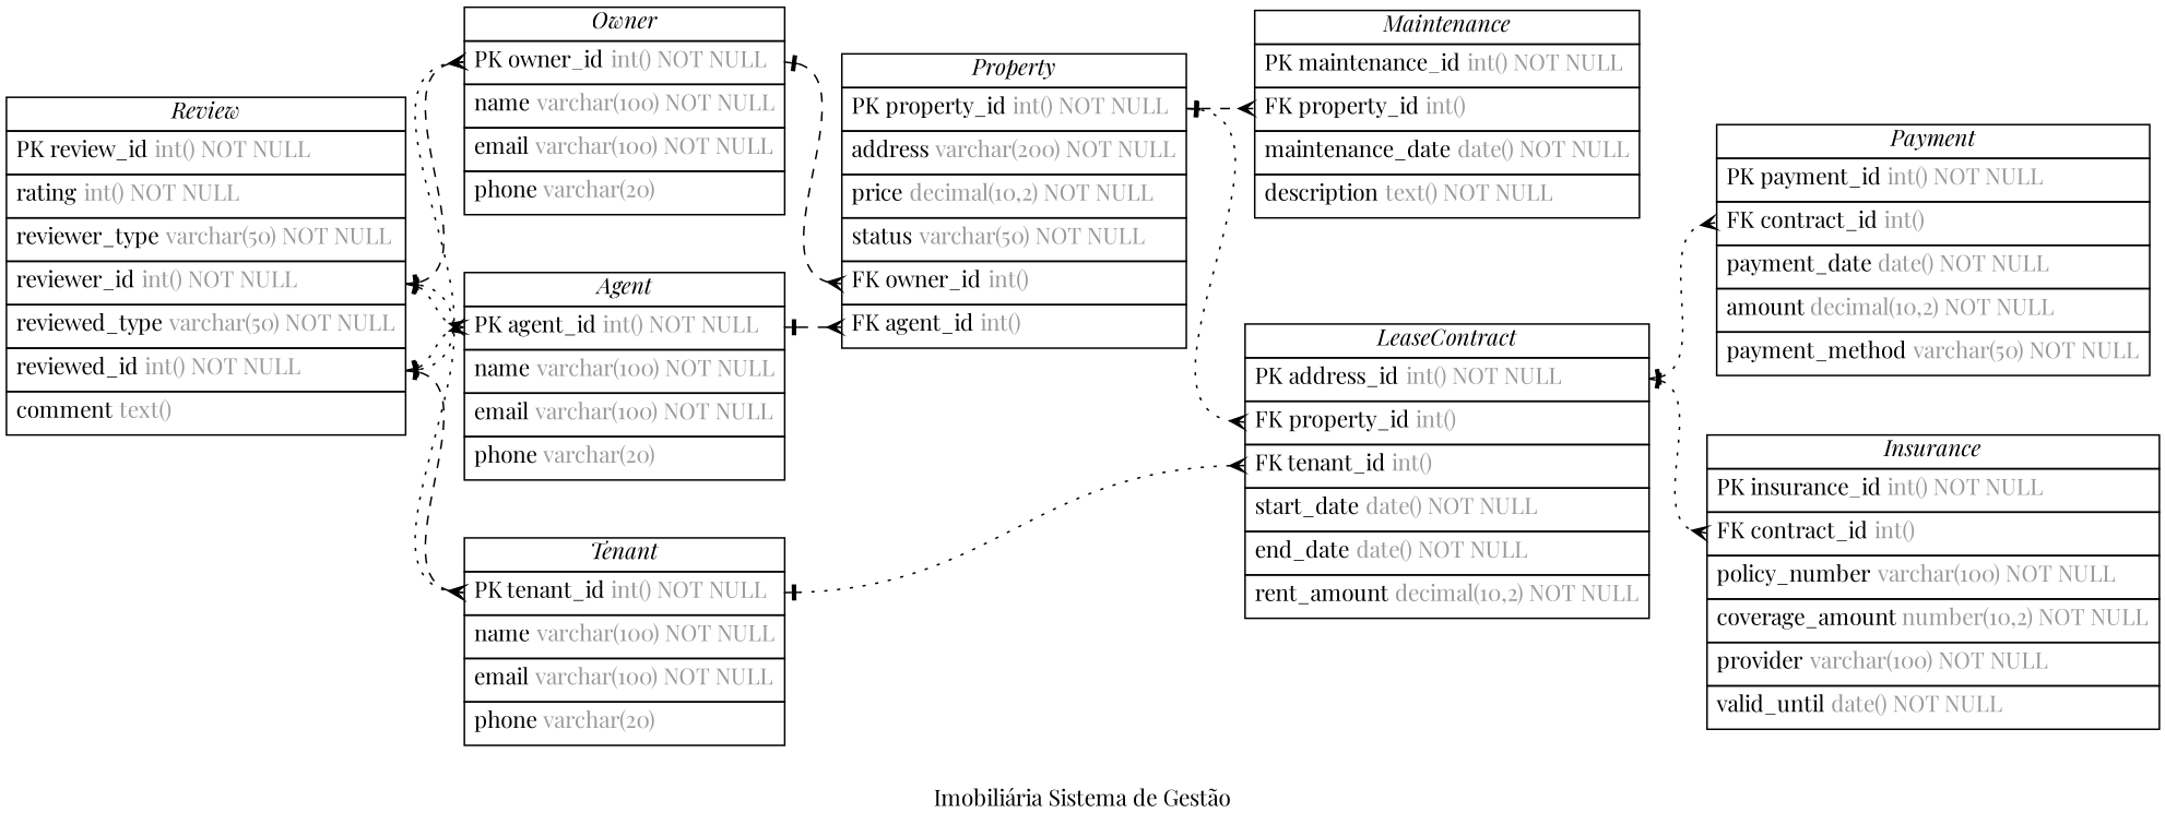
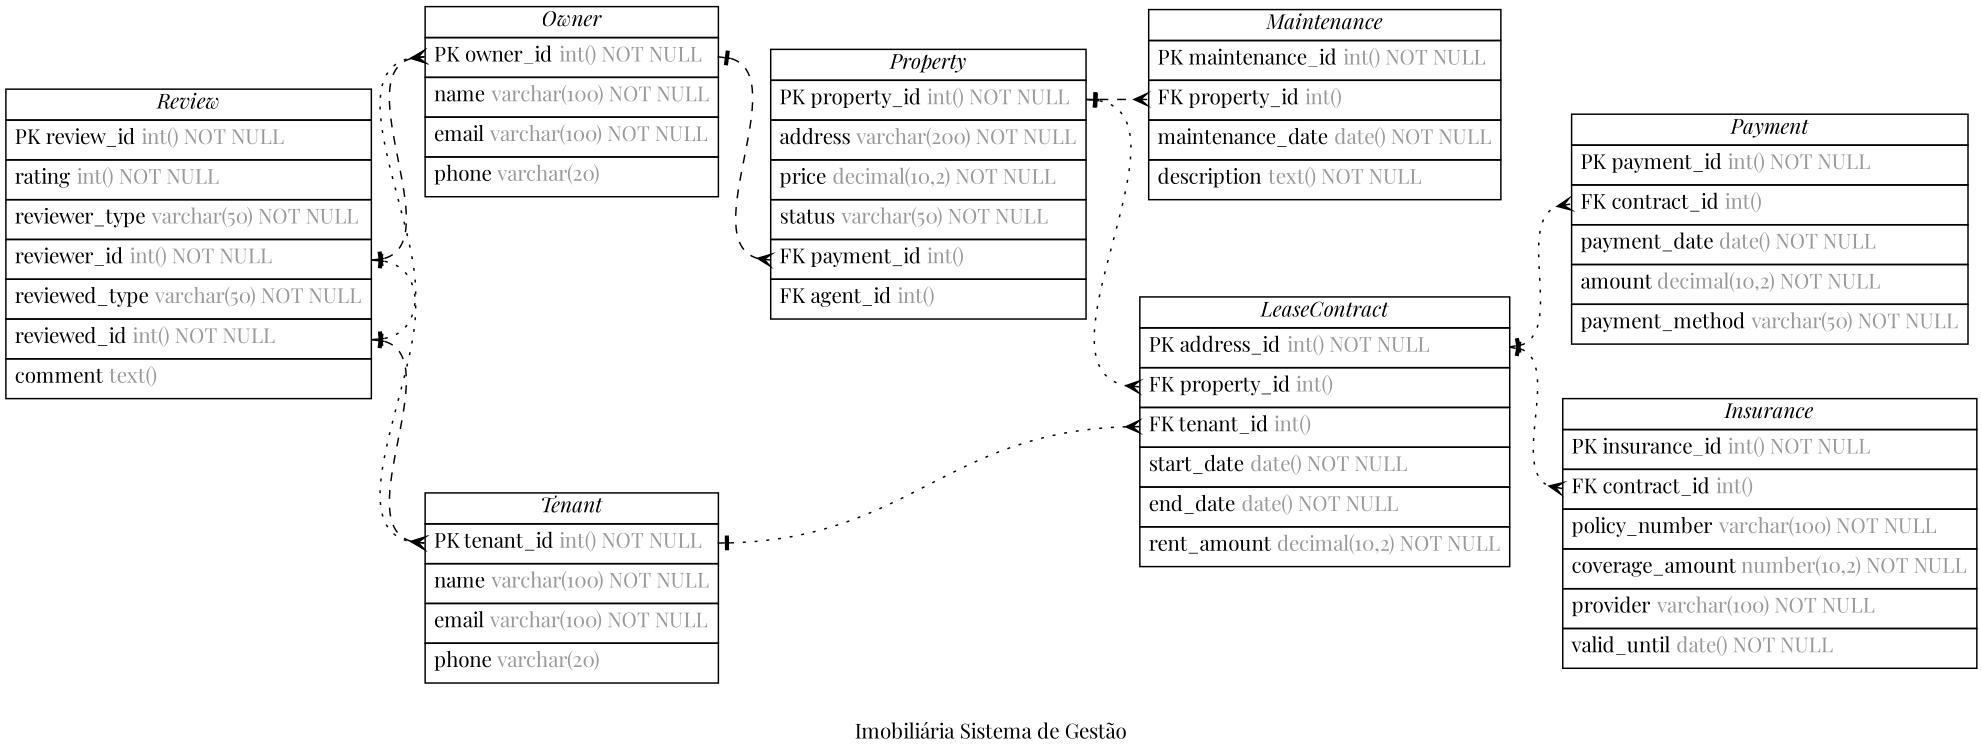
  digraph {
    concentrate=true
    fontname="Playfair Display"
    label="Imobiliária Sistema de Gestão"
    nodesep=0.5
    rankdir=LR
    splines=spline
    node [fontname="Playfair Display" shape=plain]
    edge [arrowhead=ocrow arrowsize=0.9 arrowtail=noneotee dir=both fontname="Playfair Display" fontsize=12 headport=agent_id labelangle=32 labeldistance=1.8 penwidth=1.0 style=dotted tailport=reviewer_id]
-   n1 [label=<         <table border="0" cellborder="1" cellspacing="0" >         <tr><td><i>Agent</i></td></tr>         <tr><td port="agent_id" align="left" cellpadding="5">PK agent_id <font color="grey60">int() NOT NULL</font></td></tr>         <tr><td port="name" align="left" cellpadding="5">name <font color="grey60">varchar(100) NOT NULL</font></td></tr>         <tr><td port="email" align="left" cellpadding="5">email <font color="grey60">varchar(100) NOT NULL</font></td></tr>         <tr><td port="phone" align="left" cellpadding="5">phone <font color="grey60">varchar(20)</font></td></tr>     </table>>]
-   n2 [label=<         <table border="0" cellborder="1" cellspacing="0" >         <tr><td><i>Property</i></td></tr>         <tr><td port="property_id" align="left" cellpadding="5">PK property_id <font color="grey60">int() NOT NULL</font></td></tr>         <tr><td port="address" align="left" cellpadding="5">address <font color="grey60">varchar(200) NOT NULL</font></td></tr>         <tr><td port="price" align="left" cellpadding="5">price <font color="grey60">decimal(10,2) NOT NULL</font></td></tr>         <tr><td port="status" align="left" cellpadding="5">status <font color="grey60">varchar(50) NOT NULL</font></td></tr>         <tr><td port="owner_id" align="left" cellpadding="5">FK owner_id <font color="grey60">int()</font></td></tr>         <tr><td port="agent_id" align="left" cellpadding="5">FK agent_id <font color="grey60">int()</font></td></tr>     </table>>]
+   n2 [label=<         <table border="0" cellborder="1" cellspacing="0" >         <tr><td><i>Property</i></td></tr>         <tr><td port="property_id" align="left" cellpadding="5">PK property_id <font color="grey60">int() NOT NULL</font></td></tr>         <tr><td port="address" align="left" cellpadding="5">address <font color="grey60">varchar(200) NOT NULL</font></td></tr>         <tr><td port="price" align="left" cellpadding="5">price <font color="grey60">decimal(10,2) NOT NULL</font></td></tr>         <tr><td port="status" align="left" cellpadding="5">status <font color="grey60">varchar(50) NOT NULL</font></td></tr>         <tr><td port="owner_id" align="left" cellpadding="5">FK payment_id <font color="grey60">int()</font></td></tr>         <tr><td port="agent_id" align="left" cellpadding="5">FK agent_id <font color="grey60">int()</font></td></tr>     </table>>]
    n3 [label=<         <table border="0" cellborder="1" cellspacing="0" >         <tr><td><i>LeaseContract</i></td></tr>         <tr><td port="contract_id" align="left" cellpadding="5">PK address_id <font color="grey60">int() NOT NULL</font></td></tr>         <tr><td port="property_id" align="left" cellpadding="5">FK property_id <font color="grey60">int()</font></td></tr>         <tr><td port="tenant_id" align="left" cellpadding="5">FK tenant_id <font color="grey60">int()</font></td></tr>         <tr><td port="start_date" align="left" cellpadding="5">start_date <font color="grey60">date() NOT NULL</font></td></tr>         <tr><td port="end_date" align="left" cellpadding="5">end_date <font color="grey60">date() NOT NULL</font></td></tr>         <tr><td port="rent_amount" align="left" cellpadding="5">rent_amount <font color="grey60">decimal(10,2) NOT NULL</font></td></tr>     </table>>]
    n4 [label=<         <table border="0" cellborder="1" cellspacing="0" >         <tr><td><i>Maintenance</i></td></tr>         <tr><td port="maintenance_id" align="left" cellpadding="5">PK maintenance_id <font color="grey60">int() NOT NULL</font></td></tr>         <tr><td port="property_id" align="left" cellpadding="5">FK property_id <font color="grey60">int()</font></td></tr>         <tr><td port="maintenance_date" align="left" cellpadding="5">maintenance_date <font color="grey60">date() NOT NULL</font></td></tr>         <tr><td port="description" align="left" cellpadding="5">description <font color="grey60">text() NOT NULL</font></td></tr>     </table>>]
    n5 [label=<         <table border="0" cellborder="1" cellspacing="0" >         <tr><td><i>Owner</i></td></tr>         <tr><td port="owner_id" align="left" cellpadding="5">PK owner_id <font color="grey60">int() NOT NULL</font></td></tr>         <tr><td port="name" align="left" cellpadding="5">name <font color="grey60">varchar(100) NOT NULL</font></td></tr>         <tr><td port="email" align="left" cellpadding="5">email <font color="grey60">varchar(100) NOT NULL</font></td></tr>         <tr><td port="phone" align="left" cellpadding="5">phone <font color="grey60">varchar(20)</font></td></tr>     </table>>]
    n6 [label=<         <table border="0" cellborder="1" cellspacing="0" >         <tr><td><i>Tenant</i></td></tr>         <tr><td port="tenant_id" align="left" cellpadding="5">PK tenant_id <font color="grey60">int() NOT NULL</font></td></tr>         <tr><td port="name" align="left" cellpadding="5">name <font color="grey60">varchar(100) NOT NULL</font></td></tr>         <tr><td port="email" align="left" cellpadding="5">email <font color="grey60">varchar(100) NOT NULL</font></td></tr>         <tr><td port="phone" align="left" cellpadding="5">phone <font color="grey60">varchar(20)</font></td></tr>     </table>>]
    n7 [label=<         <table border="0" cellborder="1" cellspacing="0" >         <tr><td><i>Payment</i></td></tr>         <tr><td port="payment_id" align="left" cellpadding="5">PK payment_id <font color="grey60">int() NOT NULL</font></td></tr>         <tr><td port="contract_id" align="left" cellpadding="5">FK contract_id <font color="grey60">int()</font></td></tr>         <tr><td port="payment_date" align="left" cellpadding="5">payment_date <font color="grey60">date() NOT NULL</font></td></tr>         <tr><td port="amount" align="left" cellpadding="5">amount <font color="grey60">decimal(10,2) NOT NULL</font></td></tr>         <tr><td port="payment_method" align="left" cellpadding="5">payment_method <font color="grey60">varchar(50) NOT NULL</font></td></tr>     </table>>]
    n8 [label=<         <table border="0" cellborder="1" cellspacing="0" >         <tr><td><i>Insurance</i></td></tr>         <tr><td port="insurance_id" align="left" cellpadding="5">PK insurance_id <font color="grey60">int() NOT NULL</font></td></tr>         <tr><td port="contract_id" align="left" cellpadding="5">FK contract_id <font color="grey60">int()</font></td></tr>         <tr><td port="policy_number" align="left" cellpadding="5">policy_number <font color="grey60">varchar(100) NOT NULL</font></td></tr>         <tr><td port="coverage_amount" align="left" cellpadding="5">coverage_amount <font color="grey60">number(10,2) NOT NULL</font></td></tr>         <tr><td port="provider" align="left" cellpadding="5">provider <font color="grey60">varchar(100) NOT NULL</font></td></tr>         <tr><td port="valid_until" align="left" cellpadding="5">valid_until <font color="grey60">date() NOT NULL</font></td></tr>     </table>>]
    n9 [label=<         <table border="0" cellborder="1" cellspacing="0" >         <tr><td><i>Review</i></td></tr>         <tr><td port="review_id" align="left" cellpadding="5">PK review_id <font color="grey60">int() NOT NULL</font></td></tr>         <tr><td port="rating" align="left" cellpadding="5">rating <font color="grey60">int() NOT NULL</font></td></tr>         <tr><td port="reviewer_type" align="left" cellpadding="5">reviewer_type <font color="grey60">varchar(50) NOT NULL</font></td></tr>         <tr><td port="reviewer_id" align="left" cellpadding="5">reviewer_id <font color="grey60">int() NOT NULL</font></td></tr>         <tr><td port="reviewed_type" align="left" cellpadding="5">reviewed_type <font color="grey60">varchar(50) NOT NULL</font></td></tr>         <tr><td port="reviewed_id" align="left" cellpadding="5">reviewed_id <font color="grey60">int() NOT NULL</font></td></tr>         <tr><td port="comment" align="left" cellpadding="5">comment <font color="grey60">text()</font></td></tr>     </table>>]
-   n1 -> n2 [style=dashed tailport=agent_id]
    n2 -> n3 [headport=property_id tailport=property_id]
    n2 -> n4 [headport=property_id style=dashed tailport=property_id]
    n3 -> n7 [headport=contract_id tailport=contract_id]
    n3 -> n8 [headport=contract_id tailport=contract_id]
    n5 -> n2 [headport=owner_id style=dashed tailport=owner_id]
    n6 -> n3 [headport=tenant_id tailport=tenant_id]
-   n9 -> n1
-   n9 -> n1 [tailport=reviewed_id]
    n9 -> n5 [headport=owner_id style=dashed]
    n9 -> n5 [headport=owner_id tailport=reviewed_id]
    n9 -> n6 [headport=tenant_id]
    n9 -> n6 [headport=tenant_id style=dashed tailport=reviewed_id]
  }
